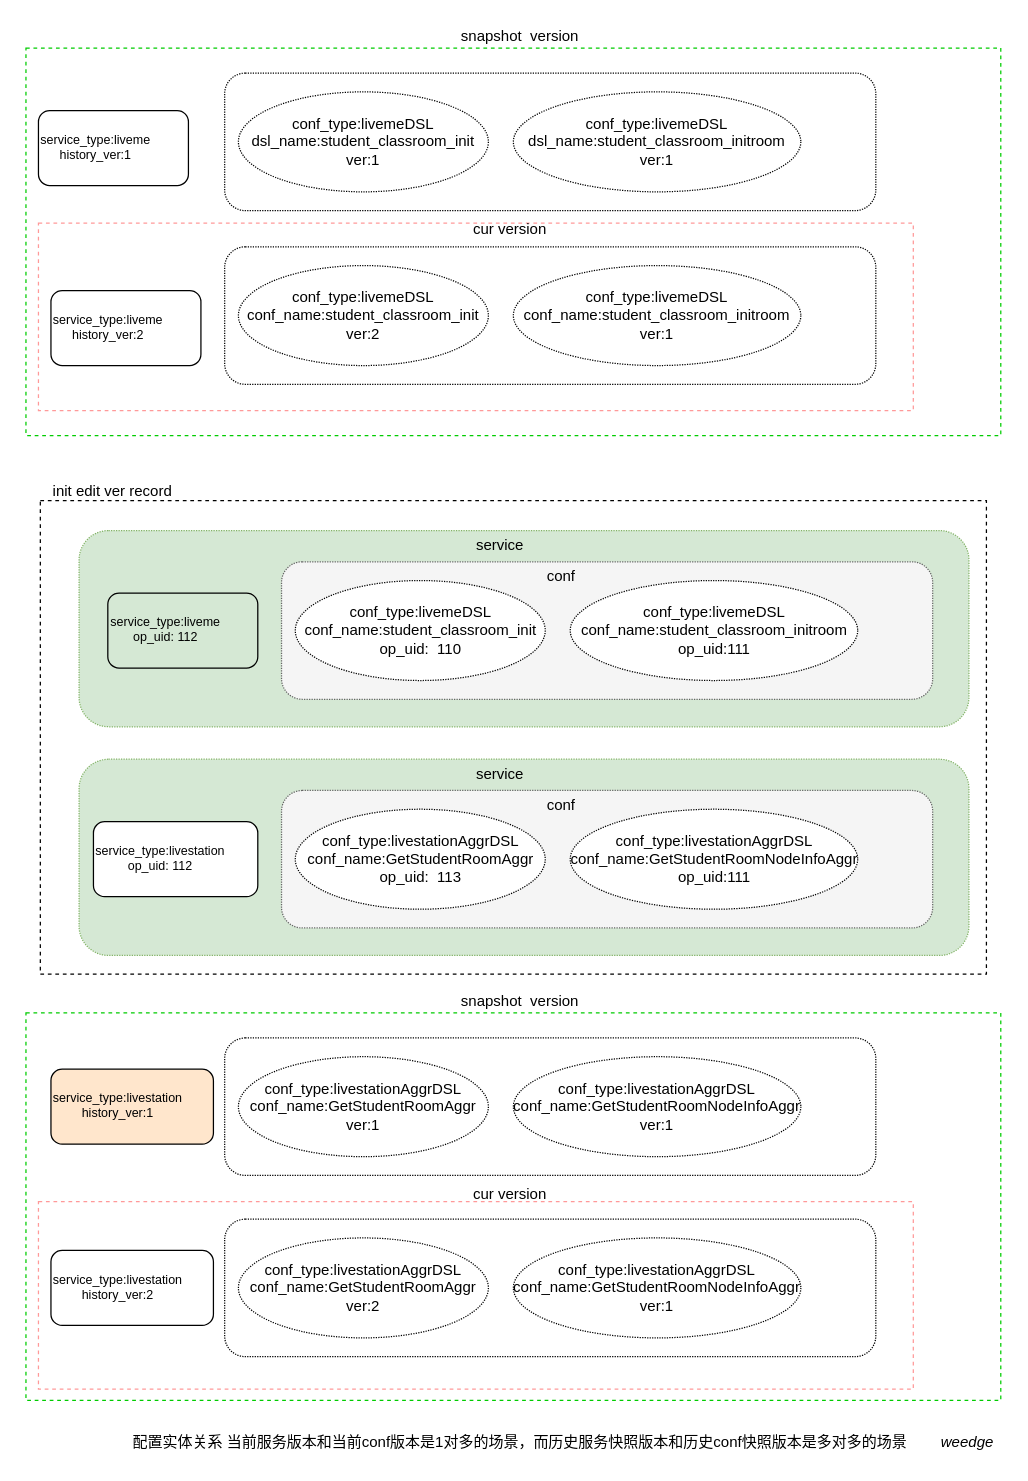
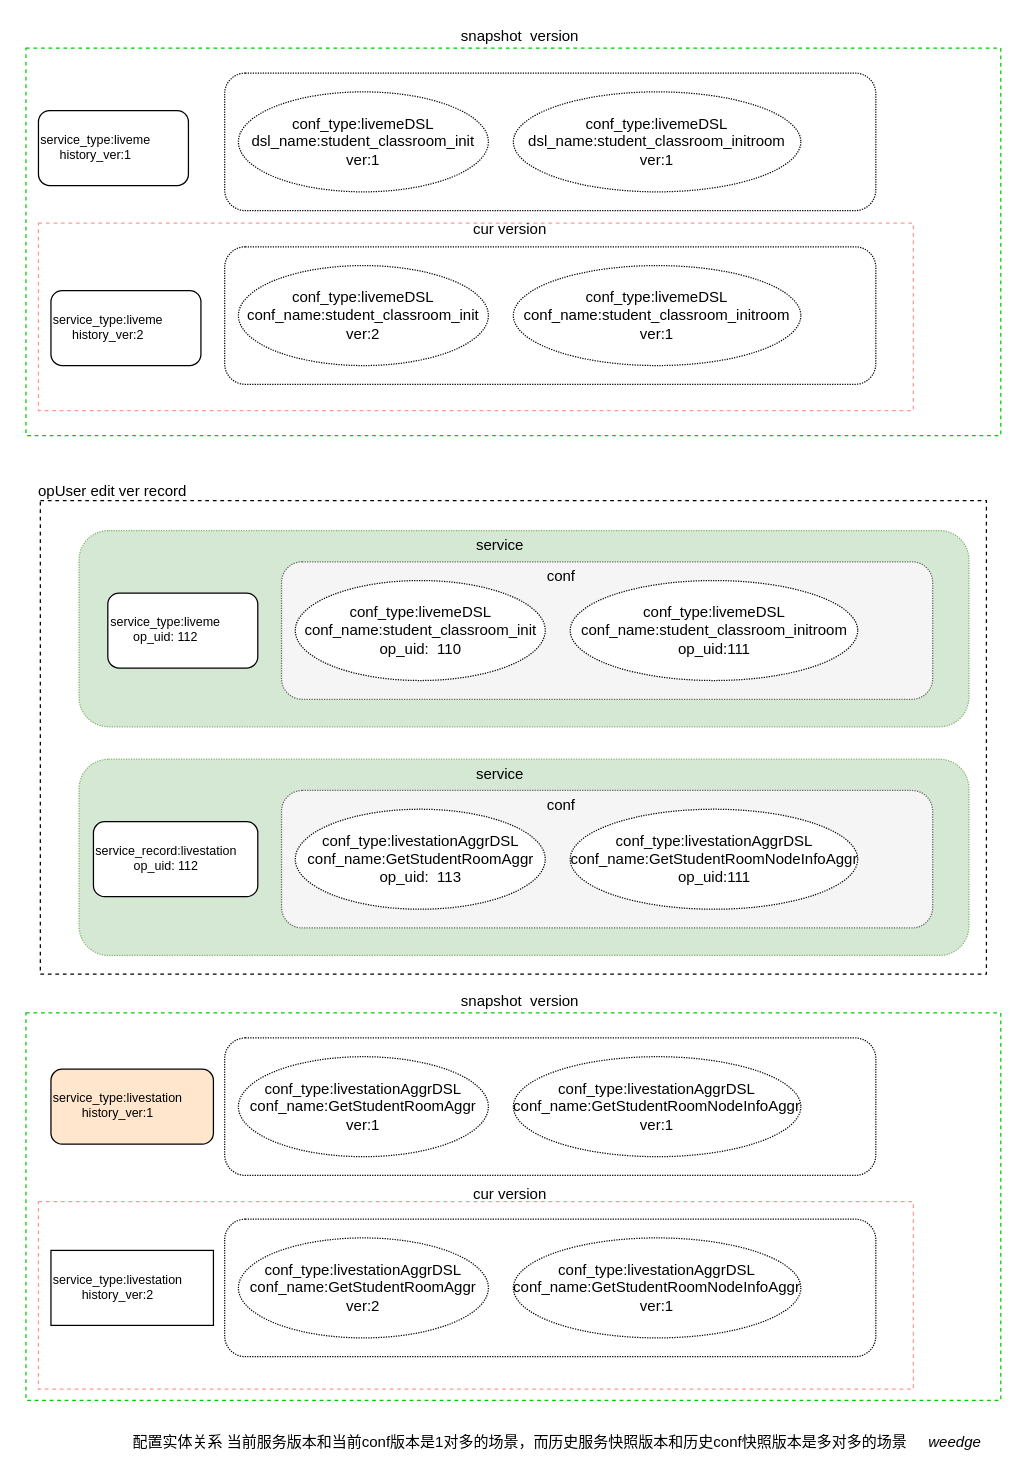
  <mxCell id="0" />
  <mxCell id="1" parent="0" />
  <mxCell id="2" value="" style="rounded=0;whiteSpace=wrap;html=1;shadow=0;dashed=1;labelBackgroundColor=none;" parent="1" vertex="1"><mxGeometry x="31.5" y="400" width="757" height="379" as="geometry" /></mxCell>
  <mxCell id="3" value="" style="rounded=1;whiteSpace=wrap;html=1;dashed=1;dashPattern=1 1;labelBackgroundColor=none;shadow=0;backgroundOutline=1;fillColor=#d5e8d4;strokeColor=#82b366;" parent="1" vertex="1"><mxGeometry x="62.5" y="424" width="712" height="157" as="geometry" /></mxCell>
  <mxCell id="4" value="" style="rounded=0;whiteSpace=wrap;html=1;shadow=0;labelBackgroundColor=none;backgroundOutline=1;gradientColor=#ffffff;fillColor=none;dashed=1;strokeColor=#00CC00;strokeWidth=1;" parent="1" vertex="1"><mxGeometry x="20" y="810" width="780" height="310" as="geometry" /></mxCell>
  <mxCell id="5" value="" style="rounded=0;whiteSpace=wrap;html=1;shadow=0;dashed=1;labelBackgroundColor=none;fillColor=none;gradientColor=#ffffff;strokeColor=#FF9999;" parent="1" vertex="1"><mxGeometry x="30" y="961" width="700" height="150" as="geometry" /></mxCell>
  <mxCell id="6" value="snapshot&amp;nbsp; version" style="text;html=1;align=center;verticalAlign=middle;resizable=0;points=[];autosize=1;" parent="1" vertex="1"><mxGeometry x="363" y="792" width="104" height="18" as="geometry" /></mxCell>
  <mxCell id="7" value="" style="rounded=0;whiteSpace=wrap;html=1;shadow=0;labelBackgroundColor=none;backgroundOutline=1;gradientColor=#ffffff;fillColor=none;dashed=1;strokeColor=#00CC00;strokeWidth=1;" parent="1" vertex="1"><mxGeometry x="20" y="38" width="780" height="310" as="geometry" /></mxCell>
  <mxCell id="8" value="" style="rounded=0;whiteSpace=wrap;html=1;shadow=0;dashed=1;labelBackgroundColor=none;fillColor=none;gradientColor=#ffffff;strokeColor=#FF9999;" parent="1" vertex="1"><mxGeometry x="30" y="178" width="700" height="150" as="geometry" /></mxCell>
  <mxCell id="9" value="" style="rounded=1;whiteSpace=wrap;html=1;dashed=1;dashPattern=1 1;labelBackgroundColor=none;shadow=0;backgroundOutline=1;" parent="1" vertex="1"><mxGeometry x="179" y="58" width="521" height="110" as="geometry" /></mxCell>
  <mxCell id="10" value="conf_type:livemeDSL&lt;br&gt;dsl_name:student_classroom_init&lt;br&gt;ver:1" style="ellipse;whiteSpace=wrap;html=1;shadow=0;dashed=1;dashPattern=1 1;labelBackgroundColor=none;align=center;" parent="1" vertex="1"><mxGeometry x="190" y="73" width="200" height="80" as="geometry" /></mxCell>
  <mxCell id="11" value="&lt;p style=&quot;line-height: 100% ; font-size: 10px&quot;&gt;&lt;/p&gt;&lt;div style=&quot;text-align: center ; font-size: 10px&quot;&gt;&lt;span style=&quot;font-size: 10px&quot;&gt;service_type:liveme&lt;/span&gt;&lt;/div&gt;&lt;div style=&quot;text-align: center ; font-size: 10px&quot;&gt;&lt;span style=&quot;font-size: 10px&quot;&gt;history_ver:1&lt;/span&gt;&lt;/div&gt;&lt;p&gt;&lt;/p&gt;" style="rounded=1;whiteSpace=wrap;html=1;shadow=0;labelBackgroundColor=none;align=left;" parent="1" vertex="1"><mxGeometry x="30" y="88" width="120" height="60" as="geometry" /></mxCell>
  <mxCell id="12" value="conf_type:livemeDSL&lt;br&gt;dsl_name:student_classroom_initroom&lt;br&gt;ver:1" style="ellipse;whiteSpace=wrap;html=1;shadow=0;dashed=1;dashPattern=1 1;labelBackgroundColor=none;align=center;" parent="1" vertex="1"><mxGeometry x="410" y="73" width="230" height="80" as="geometry" /></mxCell>
  <mxCell id="13" value="" style="rounded=1;whiteSpace=wrap;html=1;dashed=1;dashPattern=1 1;labelBackgroundColor=none;shadow=0;backgroundOutline=1;" parent="1" vertex="1"><mxGeometry x="179" y="197" width="521" height="110" as="geometry" /></mxCell>
  <mxCell id="14" value="conf_type:livemeDSL&lt;br&gt;conf_name:student_classroom_init&lt;br&gt;ver:2" style="ellipse;whiteSpace=wrap;html=1;shadow=0;dashed=1;dashPattern=1 1;labelBackgroundColor=none;align=center;" parent="1" vertex="1"><mxGeometry x="190" y="212" width="200" height="80" as="geometry" /></mxCell>
  <mxCell id="15" value="&lt;p style=&quot;line-height: 100% ; font-size: 10px&quot;&gt;&lt;/p&gt;&lt;div style=&quot;text-align: center ; font-size: 10px&quot;&gt;&lt;span style=&quot;font-size: 10px&quot;&gt;service_type:liveme&lt;/span&gt;&lt;/div&gt;&lt;div style=&quot;text-align: center ; font-size: 10px&quot;&gt;&lt;span style=&quot;font-size: 10px&quot;&gt;history_ver:2&lt;/span&gt;&lt;/div&gt;&lt;p&gt;&lt;/p&gt;" style="rounded=1;whiteSpace=wrap;html=1;shadow=0;labelBackgroundColor=none;align=left;" parent="1" vertex="1"><mxGeometry x="40" y="232" width="120" height="60" as="geometry" /></mxCell>
  <mxCell id="16" value="conf_type:livemeDSL&lt;br&gt;conf_name:student_classroom_initroom&lt;br&gt;ver:1" style="ellipse;whiteSpace=wrap;html=1;shadow=0;dashed=1;dashPattern=1 1;labelBackgroundColor=none;align=center;" parent="1" vertex="1"><mxGeometry x="410" y="212" width="230" height="80" as="geometry" /></mxCell>
  <mxCell id="17" value="" style="rounded=1;whiteSpace=wrap;html=1;dashed=1;dashPattern=1 1;labelBackgroundColor=none;shadow=0;backgroundOutline=1;" parent="1" vertex="1"><mxGeometry x="179" y="830" width="521" height="110" as="geometry" /></mxCell>
  <mxCell id="18" value="conf_type:livestationAggrDSL&lt;br&gt;conf_name:GetStudentRoomAggr&lt;br&gt;ver:1" style="ellipse;whiteSpace=wrap;html=1;shadow=0;dashed=1;dashPattern=1 1;labelBackgroundColor=none;align=center;" parent="1" vertex="1"><mxGeometry x="190" y="845" width="200" height="80" as="geometry" /></mxCell>
  <mxCell id="19" value="&lt;p style=&quot;line-height: 100% ; font-size: 10px&quot;&gt;&lt;/p&gt;&lt;div style=&quot;text-align: center ; font-size: 10px&quot;&gt;&lt;span style=&quot;font-size: 10px&quot;&gt;service_type:livestation&lt;/span&gt;&lt;/div&gt;&lt;div style=&quot;text-align: center ; font-size: 10px&quot;&gt;&lt;span style=&quot;font-size: 10px&quot;&gt;history_ver:1&lt;/span&gt;&lt;/div&gt;&lt;p&gt;&lt;/p&gt;" style="rounded=1;whiteSpace=wrap;html=1;shadow=0;labelBackgroundColor=none;align=left;fillColor=#ffe6cc;" parent="1" vertex="1"><mxGeometry x="40" y="855" width="130" height="60" as="geometry" /></mxCell>
  <mxCell id="20" value="conf_type:livestationAggrDSL&lt;br&gt;conf_name:GetStudentRoomNodeInfoAggr&lt;br&gt;ver:1" style="ellipse;whiteSpace=wrap;html=1;shadow=0;dashed=1;dashPattern=1 1;labelBackgroundColor=none;align=center;" parent="1" vertex="1"><mxGeometry x="410" y="845" width="230" height="80" as="geometry" /></mxCell>
  <mxCell id="21" value="" style="rounded=1;whiteSpace=wrap;html=1;dashed=1;dashPattern=1 1;labelBackgroundColor=none;shadow=0;backgroundOutline=1;" parent="1" vertex="1"><mxGeometry x="179" y="975" width="521" height="110" as="geometry" /></mxCell>
  <mxCell id="22" value="conf_type:livestationAggrDSL&lt;br&gt;conf_name:GetStudentRoomAggr&lt;br&gt;ver:2" style="ellipse;whiteSpace=wrap;html=1;shadow=0;dashed=1;dashPattern=1 1;labelBackgroundColor=none;align=center;" parent="1" vertex="1"><mxGeometry x="190" y="990" width="200" height="80" as="geometry" /></mxCell>
- <mxCell id="23" value="&lt;p style=&quot;line-height: 100% ; font-size: 10px&quot;&gt;&lt;/p&gt;&lt;div style=&quot;text-align: center ; font-size: 10px&quot;&gt;&lt;span style=&quot;font-size: 10px&quot;&gt;service_type:livestation&lt;/span&gt;&lt;/div&gt;&lt;div style=&quot;text-align: center ; font-size: 10px&quot;&gt;&lt;span style=&quot;font-size: 10px&quot;&gt;history_ver:2&lt;/span&gt;&lt;/div&gt;&lt;p&gt;&lt;/p&gt;" style="rounded=1;whiteSpace=wrap;html=1;shadow=0;labelBackgroundColor=none;align=left;" parent="1" vertex="1"><mxGeometry x="40" y="1000" width="130" height="60" as="geometry" /></mxCell>
+ <mxCell id="23" value="&lt;p style=&quot;line-height: 100% ; font-size: 10px&quot;&gt;&lt;/p&gt;&lt;div style=&quot;text-align: center ; font-size: 10px&quot;&gt;&lt;span style=&quot;font-size: 10px&quot;&gt;service_type:livestation&lt;/span&gt;&lt;/div&gt;&lt;div style=&quot;text-align: center ; font-size: 10px&quot;&gt;&lt;span style=&quot;font-size: 10px&quot;&gt;history_ver:2&lt;/span&gt;&lt;/div&gt;&lt;p&gt;&lt;/p&gt;" style="whiteSpace=wrap;html=1;shadow=0;labelBackgroundColor=none;align=left;rounded=0;" parent="1" vertex="1"><mxGeometry x="40" y="1000" width="130" height="60" as="geometry" /></mxCell>
  <mxCell id="24" value="conf_type:livestationAggrDSL&lt;br&gt;conf_name:GetStudentRoomNodeInfoAggr&lt;br&gt;ver:1" style="ellipse;whiteSpace=wrap;html=1;shadow=0;dashed=1;dashPattern=1 1;labelBackgroundColor=none;align=center;" parent="1" vertex="1"><mxGeometry x="410" y="990" width="230" height="80" as="geometry" /></mxCell>
  <mxCell id="25" value="snapshot&amp;nbsp; version" style="text;html=1;align=center;verticalAlign=middle;resizable=0;points=[];autosize=1;" parent="1" vertex="1"><mxGeometry x="363" width="104" height="18" as="geometry" y="20" /></mxCell>
  <mxCell id="26" value="cur version" style="text;html=1;align=center;verticalAlign=middle;resizable=0;points=[];autosize=1;" parent="1" vertex="1"><mxGeometry x="372" y="174" width="69" height="18" as="geometry" /></mxCell>
  <mxCell id="27" value="cur version" style="text;html=1;align=center;verticalAlign=middle;resizable=0;points=[];autosize=1;" parent="1" vertex="1"><mxGeometry x="372" y="946" width="69" height="18" as="geometry" /></mxCell>
  <mxCell id="28" value="" style="rounded=1;whiteSpace=wrap;html=1;dashed=1;dashPattern=1 1;labelBackgroundColor=none;shadow=0;backgroundOutline=1;fillColor=#f5f5f5;strokeColor=#666666;fontColor=#333333;" parent="1" vertex="1"><mxGeometry x="224.5" y="449" width="521" height="110" as="geometry" /></mxCell>
  <mxCell id="29" value="conf_type:livemeDSL&lt;br&gt;conf_name:student_classroom_init&lt;br&gt;op_uid:&amp;nbsp; 110" style="ellipse;whiteSpace=wrap;html=1;shadow=0;dashed=1;dashPattern=1 1;labelBackgroundColor=none;align=center;" parent="1" vertex="1"><mxGeometry x="235.5" y="464" width="200" height="80" as="geometry" /></mxCell>
- <mxCell id="30" value="&lt;p style=&quot;line-height: 100% ; font-size: 10px&quot;&gt;&lt;/p&gt;&lt;div style=&quot;text-align: center ; font-size: 10px&quot;&gt;&lt;span style=&quot;font-size: 10px&quot;&gt;service_type:liveme&lt;/span&gt;&lt;/div&gt;&lt;div style=&quot;text-align: center ; font-size: 10px&quot;&gt;op_uid: 112&lt;/div&gt;&lt;p&gt;&lt;/p&gt;" style="rounded=1;whiteSpace=wrap;html=1;shadow=0;labelBackgroundColor=none;align=left;fillColor=#d5e8d4;" parent="1" vertex="1"><mxGeometry x="85.5" y="474" width="120" height="60" as="geometry" /></mxCell>
+ <mxCell id="30" value="&lt;p style=&quot;line-height: 100% ; font-size: 10px&quot;&gt;&lt;/p&gt;&lt;div style=&quot;text-align: center ; font-size: 10px&quot;&gt;&lt;span style=&quot;font-size: 10px&quot;&gt;service_type:liveme&lt;/span&gt;&lt;/div&gt;&lt;div style=&quot;text-align: center ; font-size: 10px&quot;&gt;op_uid: 112&lt;/div&gt;&lt;p&gt;&lt;/p&gt;" style="rounded=1;whiteSpace=wrap;html=1;shadow=0;labelBackgroundColor=none;align=left;" parent="1" vertex="1"><mxGeometry x="85.5" y="474" width="120" height="60" as="geometry" /></mxCell>
  <mxCell id="31" value="conf_type:livemeDSL&lt;br&gt;conf_name:student_classroom_initroom&lt;br&gt;op_uid:111" style="ellipse;whiteSpace=wrap;html=1;shadow=0;dashed=1;dashPattern=1 1;labelBackgroundColor=none;align=center;" parent="1" vertex="1"><mxGeometry x="455.5" y="464" width="230" height="80" as="geometry" /></mxCell>
- <mxCell id="32" value="init edit ver record" style="text;html=1;align=center;verticalAlign=middle;resizable=0;points=[];autosize=1;" parent="1" vertex="1"><mxGeometry x="24.5" y="384" width="129" height="18" as="geometry" /></mxCell>
+ <mxCell id="32" value="opUser edit ver record" style="text;html=1;align=center;verticalAlign=middle;resizable=0;points=[];autosize=1;" parent="1" vertex="1"><mxGeometry x="24.5" y="384" width="129" height="18" as="geometry" /></mxCell>
  <mxCell id="33" value="conf" style="text;html=1;align=center;verticalAlign=middle;resizable=0;points=[];autosize=1;" parent="1" vertex="1"><mxGeometry x="435.5" y="452" width="25" height="18" as="geometry" /></mxCell>
  <mxCell id="34" value="service" style="text;html=1;align=center;verticalAlign=middle;resizable=0;points=[];autosize=1;" parent="1" vertex="1"><mxGeometry x="374.5" y="427" width="48" height="18" as="geometry" /></mxCell>
  <mxCell id="35" value="" style="rounded=1;whiteSpace=wrap;html=1;dashed=1;dashPattern=1 1;labelBackgroundColor=none;shadow=0;backgroundOutline=1;fillColor=#d5e8d4;strokeColor=#82b366;" parent="1" vertex="1"><mxGeometry x="62.5" y="607" width="712" height="157" as="geometry" /></mxCell>
  <mxCell id="36" value="" style="rounded=1;whiteSpace=wrap;html=1;dashed=1;dashPattern=1 1;labelBackgroundColor=none;shadow=0;backgroundOutline=1;fillColor=#f5f5f5;strokeColor=#666666;fontColor=#333333;" parent="1" vertex="1"><mxGeometry x="224.5" y="632" width="521" height="110" as="geometry" /></mxCell>
  <mxCell id="37" value="conf_type:livestationAggrDSL&lt;br&gt;conf_name:GetStudentRoomAggr&lt;br&gt;op_uid:&amp;nbsp; 113" style="ellipse;whiteSpace=wrap;html=1;shadow=0;dashed=1;dashPattern=1 1;labelBackgroundColor=none;align=center;" parent="1" vertex="1"><mxGeometry x="235.5" y="647" width="200" height="80" as="geometry" /></mxCell>
- <mxCell id="38" value="&lt;p style=&quot;line-height: 100% ; font-size: 10px&quot;&gt;&lt;/p&gt;&lt;div style=&quot;text-align: center ; font-size: 10px&quot;&gt;&lt;div&gt;service_type:livestation&lt;/div&gt;&lt;/div&gt;&lt;div style=&quot;text-align: center ; font-size: 10px&quot;&gt;op_uid: 112&lt;/div&gt;&lt;p&gt;&lt;/p&gt;" style="rounded=1;whiteSpace=wrap;html=1;shadow=0;labelBackgroundColor=none;align=left;" parent="1" vertex="1"><mxGeometry x="74" y="657" width="131.5" height="60" as="geometry" /></mxCell>
+ <mxCell id="38" value="&lt;p style=&quot;line-height: 100% ; font-size: 10px&quot;&gt;&lt;/p&gt;&lt;div style=&quot;text-align: center ; font-size: 10px&quot;&gt;&lt;div&gt;service_record:livestation&lt;/div&gt;&lt;/div&gt;&lt;div style=&quot;text-align: center ; font-size: 10px&quot;&gt;op_uid: 112&lt;/div&gt;&lt;p&gt;&lt;/p&gt;" style="rounded=1;whiteSpace=wrap;html=1;shadow=0;labelBackgroundColor=none;align=left;" parent="1" vertex="1"><mxGeometry x="74" y="657" width="131.5" height="60" as="geometry" /></mxCell>
  <mxCell id="39" value="conf_type:livestationAggrDSL&lt;br&gt;conf_name:GetStudentRoomNodeInfoAggr&lt;br&gt;op_uid:111" style="ellipse;whiteSpace=wrap;html=1;shadow=0;dashed=1;dashPattern=1 1;labelBackgroundColor=none;align=center;" parent="1" vertex="1"><mxGeometry x="455.5" y="647" width="230" height="80" as="geometry" /></mxCell>
  <mxCell id="40" value="conf" style="text;html=1;align=center;verticalAlign=middle;resizable=0;points=[];autosize=1;" parent="1" vertex="1"><mxGeometry x="435.5" y="635" width="25" height="18" as="geometry" /></mxCell>
  <mxCell id="41" value="service" style="text;html=1;align=center;verticalAlign=middle;resizable=0;points=[];autosize=1;" parent="1" vertex="1"><mxGeometry x="374.5" y="610" width="48" height="18" as="geometry" /></mxCell>
- <mxCell id="42" value="weedge" style="text;html=1;align=center;verticalAlign=middle;resizable=0;points=[];autosize=1;strokeColor=none;fillColor=none;fontStyle=2" vertex="1" parent="1"><mxGeometry x="746.5" y="1145" width="52" height="18" as="geometry" /></mxCell>
+ <mxCell id="42" value="weedge" style="text;html=1;align=center;verticalAlign=middle;resizable=0;points=[];autosize=1;strokeColor=none;fillColor=none;fontStyle=2" vertex="1" parent="1"><mxGeometry x="736.5" y="1145" width="52" height="18" as="geometry" /></mxCell>
  <mxCell id="43" value="配置实体关系&amp;nbsp;当前服务版本和当前conf版本是1对多的场景，而历史服务快照版本和历史conf快照版本是多对多的场景" style="text;html=1;align=center;verticalAlign=middle;resizable=0;points=[];autosize=1;strokeColor=none;fillColor=none;" vertex="1" parent="1"><mxGeometry x="100.5" y="1145" width="629" height="18" as="geometry" /></mxCell>
